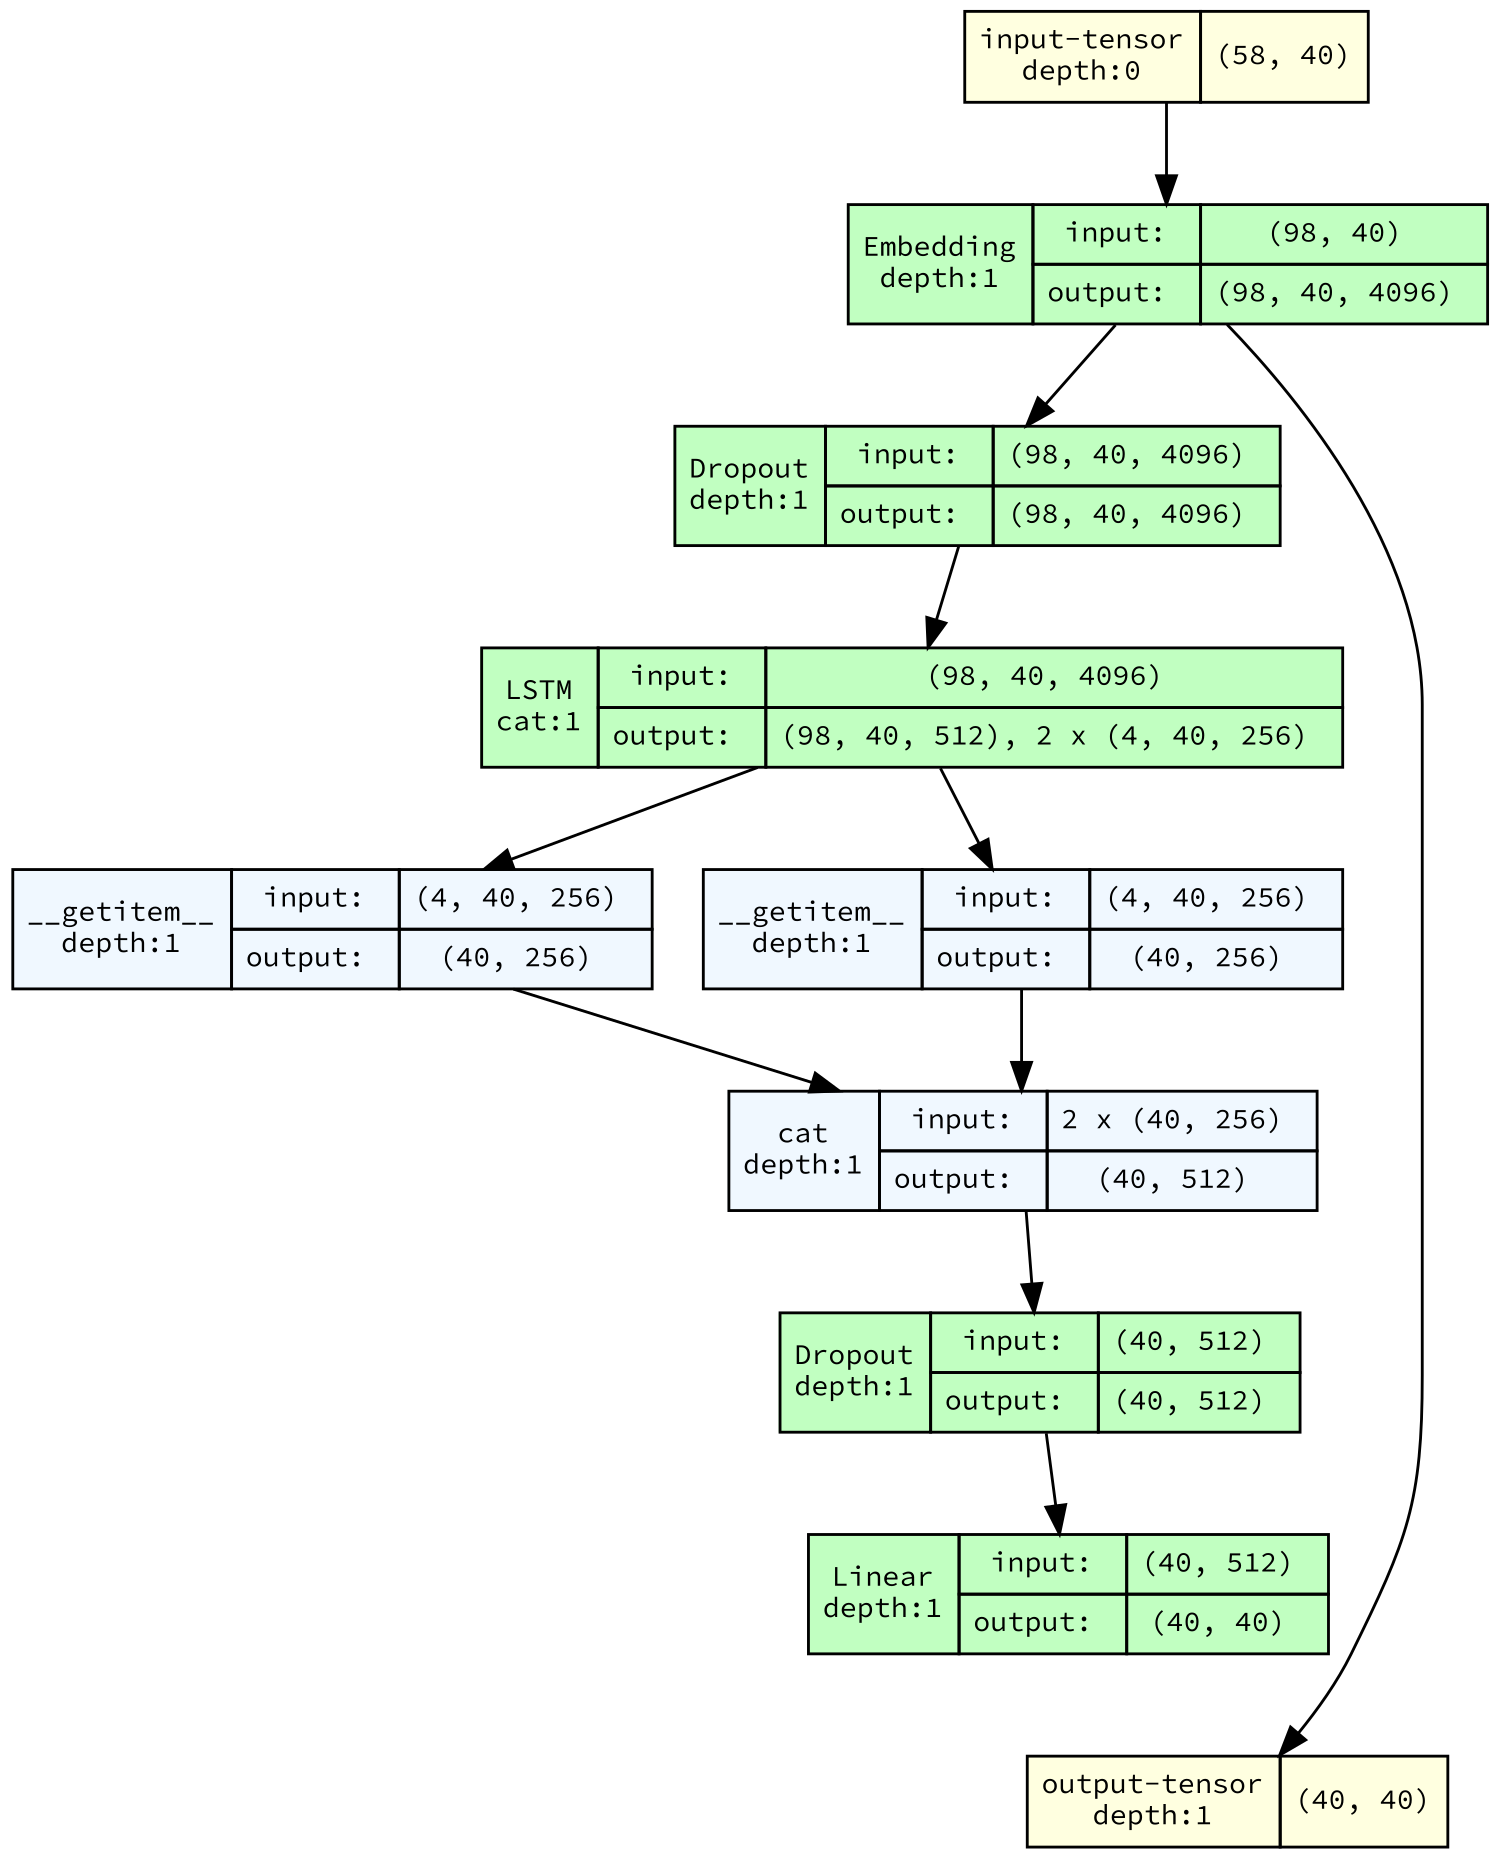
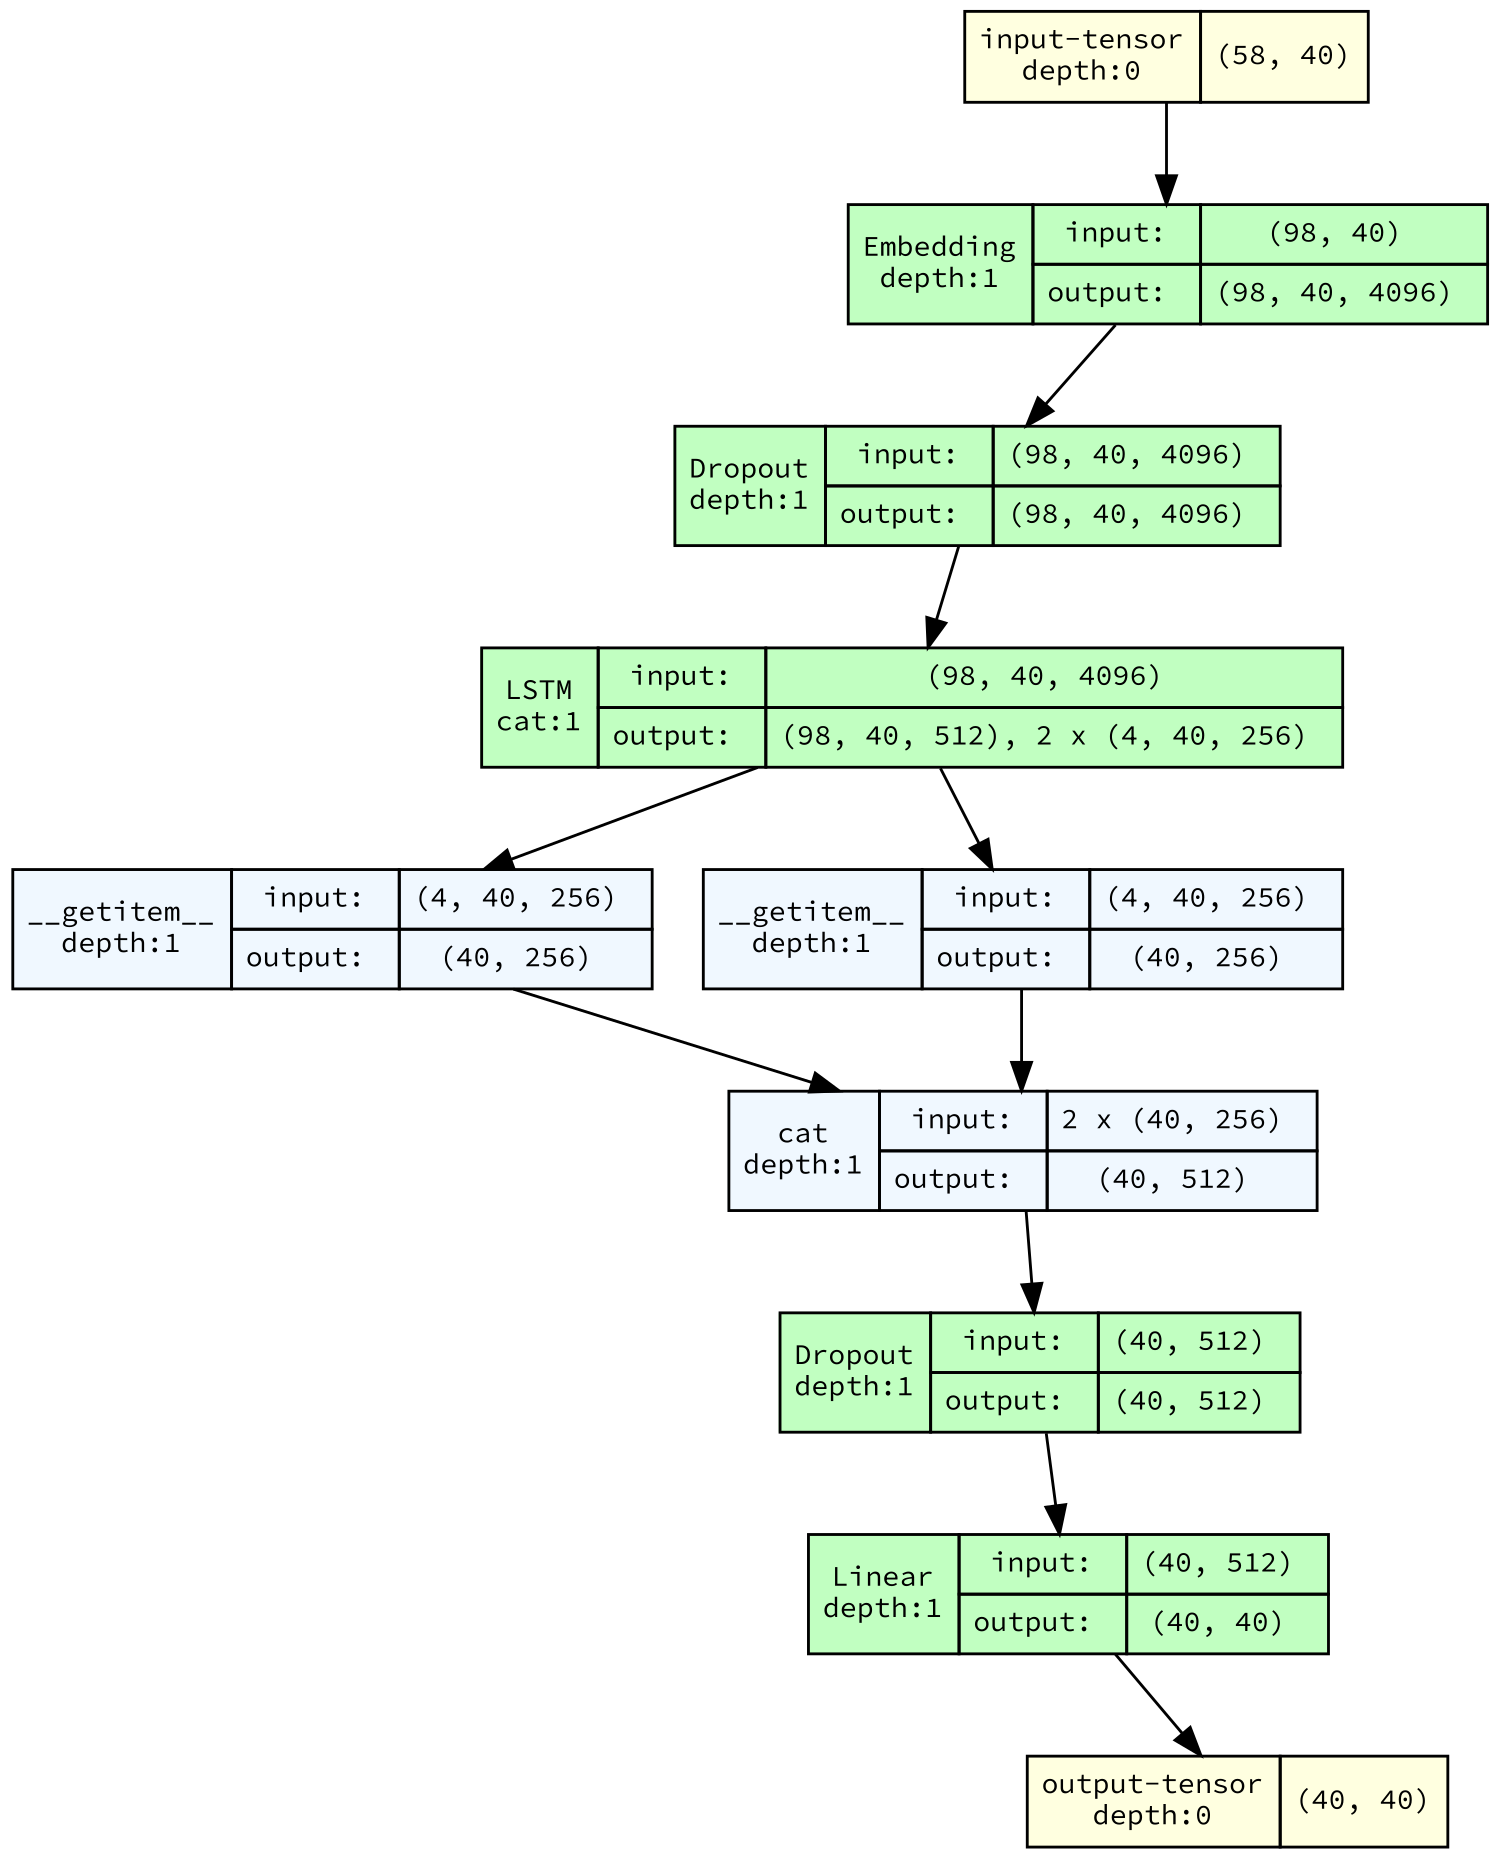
  strict digraph {
    fontname="Source Code Pro"
    ordering=in
    rankdir=TB
    node [align=left fillcolor=darkseagreen1 fontname="Source Code Pro" fontsize=10 margin=0 ranksep=0.1 shape=plaintext style=filled]
    edge [fontname="Source Code Pro" fontsize=10]
    n1 [fillcolor=lightyellow height=0.2 label=<                     <TABLE BORDER="0" CELLBORDER="1"                     CELLSPACING="0" CELLPADDING="4">                         <TR><TD>input-tensor<BR/>depth:0</TD><TD>(58, 40)</TD></TR>                     </TABLE>>]
    n2 [height=0.2 label=<                     <TABLE BORDER="0" CELLBORDER="1"                     CELLSPACING="0" CELLPADDING="4">                     <TR>                         <TD ROWSPAN="2">Embedding<BR/>depth:1</TD>                         <TD COLSPAN="2">input:</TD>                         <TD COLSPAN="2">(98, 40) </TD>                     </TR>                     <TR>                         <TD COLSPAN="2">output: </TD>                         <TD COLSPAN="2">(98, 40, 4096) </TD>                     </TR>                     </TABLE>>]
    n3 [height=0.2 label=<                     <TABLE BORDER="0" CELLBORDER="1"                     CELLSPACING="0" CELLPADDING="4">                     <TR>                         <TD ROWSPAN="2">Dropout<BR/>depth:1</TD>                         <TD COLSPAN="2">input:</TD>                         <TD COLSPAN="2">(98, 40, 4096) </TD>                     </TR>                     <TR>                         <TD COLSPAN="2">output: </TD>                         <TD COLSPAN="2">(98, 40, 4096) </TD>                     </TR>                     </TABLE>>]
    n4 [height=0.2 label=<                     <TABLE BORDER="0" CELLBORDER="1"                     CELLSPACING="0" CELLPADDING="4">                     <TR>                         <TD ROWSPAN="2">LSTM<BR/>cat:1</TD>                         <TD COLSPAN="2">input:</TD>                         <TD COLSPAN="2">(98, 40, 4096) </TD>                     </TR>                     <TR>                         <TD COLSPAN="2">output: </TD>                         <TD COLSPAN="2">(98, 40, 512), 2 x (4, 40, 256) </TD>                     </TR>                     </TABLE>>]
    n5 [fillcolor=aliceblue height=0.2 label=<                     <TABLE BORDER="0" CELLBORDER="1"                     CELLSPACING="0" CELLPADDING="4">                     <TR>                         <TD ROWSPAN="2">__getitem__<BR/>depth:1</TD>                         <TD COLSPAN="2">input:</TD>                         <TD COLSPAN="2">(4, 40, 256) </TD>                     </TR>                     <TR>                         <TD COLSPAN="2">output: </TD>                         <TD COLSPAN="2">(40, 256) </TD>                     </TR>                     </TABLE>>]
    n6 [fillcolor=aliceblue height=0.2 label=<                     <TABLE BORDER="0" CELLBORDER="1"                     CELLSPACING="0" CELLPADDING="4">                     <TR>                         <TD ROWSPAN="2">__getitem__<BR/>depth:1</TD>                         <TD COLSPAN="2">input:</TD>                         <TD COLSPAN="2">(4, 40, 256) </TD>                     </TR>                     <TR>                         <TD COLSPAN="2">output: </TD>                         <TD COLSPAN="2">(40, 256) </TD>                     </TR>                     </TABLE>>]
    n7 [fillcolor=aliceblue height=0.2 label=<                     <TABLE BORDER="0" CELLBORDER="1"                     CELLSPACING="0" CELLPADDING="4">                     <TR>                         <TD ROWSPAN="2">cat<BR/>depth:1</TD>                         <TD COLSPAN="2">input:</TD>                         <TD COLSPAN="2">2 x (40, 256) </TD>                     </TR>                     <TR>                         <TD COLSPAN="2">output: </TD>                         <TD COLSPAN="2">(40, 512) </TD>                     </TR>                     </TABLE>>]
    n8 [height=0.2 label=<                     <TABLE BORDER="0" CELLBORDER="1"                     CELLSPACING="0" CELLPADDING="4">                     <TR>                         <TD ROWSPAN="2">Dropout<BR/>depth:1</TD>                         <TD COLSPAN="2">input:</TD>                         <TD COLSPAN="2">(40, 512) </TD>                     </TR>                     <TR>                         <TD COLSPAN="2">output: </TD>                         <TD COLSPAN="2">(40, 512) </TD>                     </TR>                     </TABLE>>]
    n9 [height=0.2 label=<                     <TABLE BORDER="0" CELLBORDER="1"                     CELLSPACING="0" CELLPADDING="4">                     <TR>                         <TD ROWSPAN="2">Linear<BR/>depth:1</TD>                         <TD COLSPAN="2">input:</TD>                         <TD COLSPAN="2">(40, 512) </TD>                     </TR>                     <TR>                         <TD COLSPAN="2">output: </TD>                         <TD COLSPAN="2">(40, 40) </TD>                     </TR>                     </TABLE>>]
-   n10 [fillcolor=lightyellow height=0.2 label=<                     <TABLE BORDER="0" CELLBORDER="1"                     CELLSPACING="0" CELLPADDING="4">                         <TR><TD>output-tensor<BR/>depth:1</TD><TD>(40, 40)</TD></TR>                     </TABLE>>]
+   n10 [fillcolor=lightyellow height=0.2 label=<                     <TABLE BORDER="0" CELLBORDER="1"                     CELLSPACING="0" CELLPADDING="4">                         <TR><TD>output-tensor<BR/>depth:0</TD><TD>(40, 40)</TD></TR>                     </TABLE>>]
    n1 -> n2
    n2 -> n3
    n3 -> n4
    n4 -> n5
    n4 -> n6
    n5 -> n7
    n6 -> n7
    n7 -> n8
    n8 -> n9
-   n2 -> n10
+   n9 -> n10
  }
